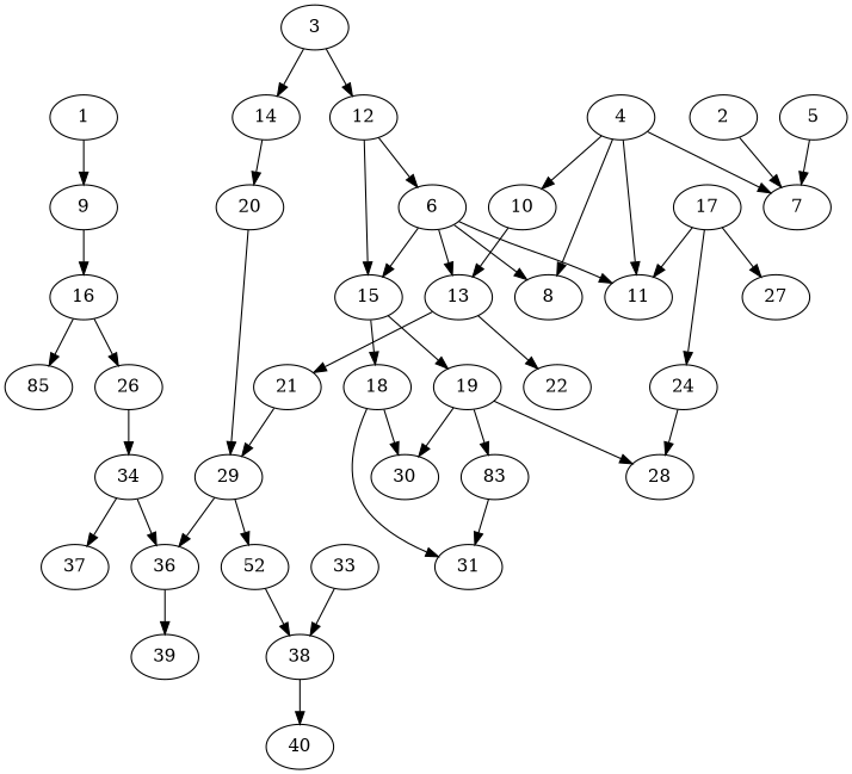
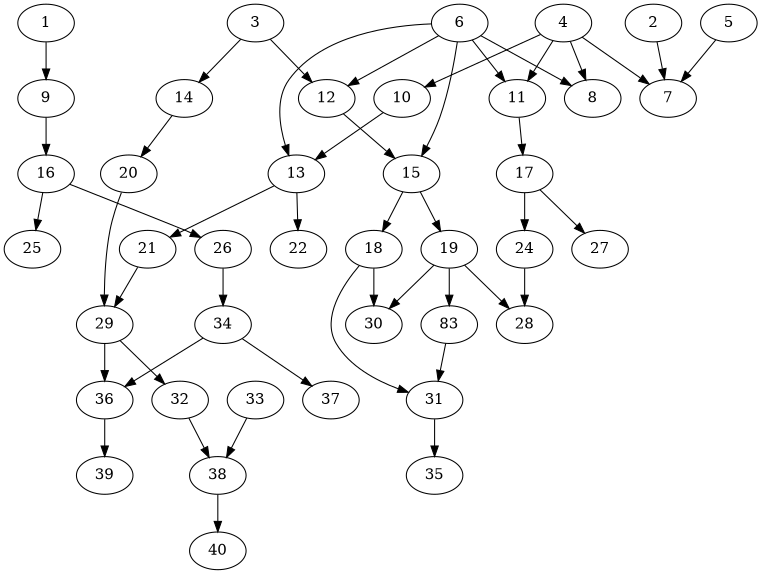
  digraph {
    1 [alpha=136.99]
    9 [alpha=94.42]
    16 [alpha=82.80]
    11 [alpha=120.09]
    17 [alpha=108.42]
-   25 [alpha=44.50 label=85]
+   25 [alpha=44.50]
    26 [alpha=62.75]
    24 [alpha=198.06]
    27 [alpha=71.63]
    2 [alpha=90.34]
    7 [alpha=38.14]
    3 [alpha=98.06]
    12 [alpha=106.28]
    14 [alpha=23.99]
    15 [alpha=177.70]
    20 [alpha=39.02]
    18 [alpha=128.65]
    19 [alpha=155.84]
    29 [alpha=38.98]
    4 [alpha=92.39]
    8 [alpha=139.20]
    10 [alpha=188.02]
    13 [alpha=70.58]
    21 [alpha=150.05]
    22 [alpha=28.89]
    5 [alpha=27.14]
    6 [alpha=60.06]
    30 [alpha=68.92]
    31 [alpha=158.56]
    n30 [alpha=169.15 label=83]
    28 [alpha=86.66]
    34 [alpha=171.46]
-   32 [alpha=174.56 label=52]
+   32 [alpha=174.56]
    36 [alpha=48.63]
+   35 [alpha=137.19]
    37 [alpha=194.50]
    33 [alpha=150.31]
    38 [alpha=138.24]
    39 [alpha=27.90]
    40 [alpha=170.67]
    1 -> 9
    9 -> 16
    16 -> 25
    16 -> 26
-   17 -> 11
+   11 -> 17
    17 -> 24
    17 -> 27
    26 -> 34
    24 -> 28
    2 -> 7
    3 -> 12
    3 -> 14
    12 -> 15
    14 -> 20
    15 -> 18
    15 -> 19
    20 -> 29
    18 -> 30
    18 -> 31
    19 -> 30
    19 -> n30
    19 -> 28
    29 -> 32
    29 -> 36
    4 -> 11
    4 -> 7
    4 -> 8
    4 -> 10
    10 -> 13
    13 -> 21
    13 -> 22
    21 -> 29
    5 -> 7
    6 -> 11
-   12 -> 6
+   6 -> 12
    6 -> 15
    6 -> 8
    6 -> 13
+   31 -> 35
    n30 -> 31
    34 -> 36
    34 -> 37
    32 -> 38
    36 -> 39
    33 -> 38
    38 -> 40
  }
